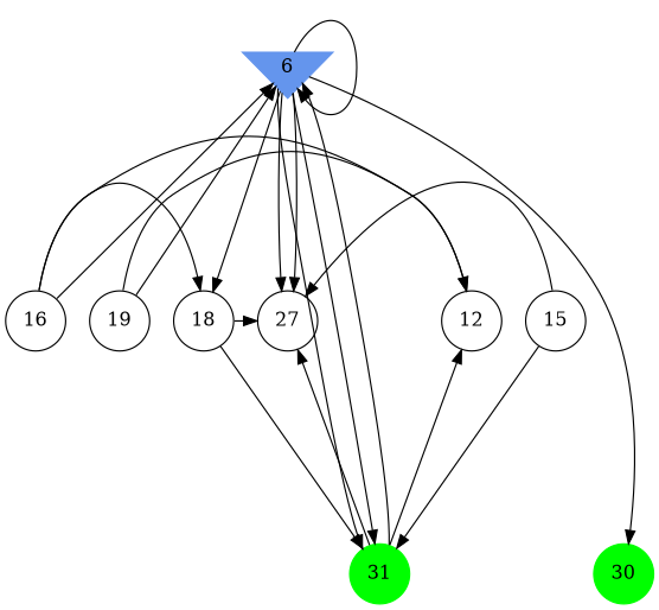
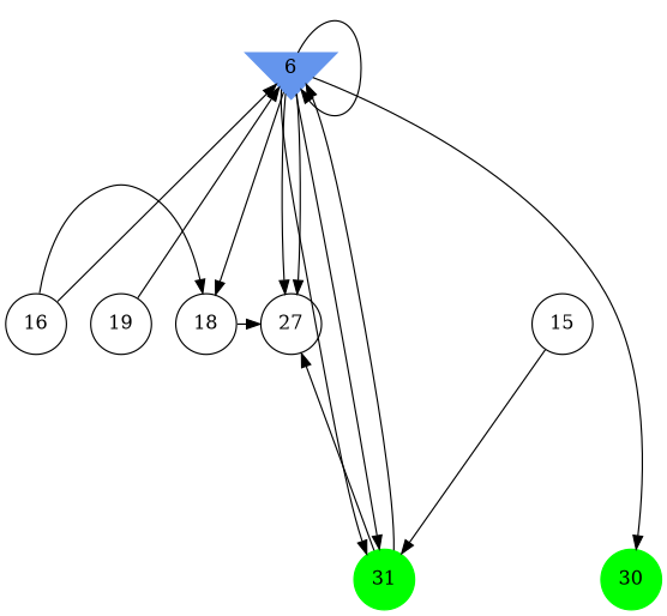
  digraph {
    ranksep=2.0
    node [color=black shape=circle]
    6 [color=cornflowerblue shape=invtriangle style=filled]
-   12
    15
    16
    18
    19
    27
    30 [color=green style=filled]
    31 [color=green style=filled]
    subgraph sub_1 {
      rank=same
      6
    }
    subgraph sub_2 {
      rank=same
-     12
      15
      16
      18
      19
      27
    }
    subgraph sub_3 {
      rank=same
      30
      31
    }
    6 -> 6
    6 -> 18
    6 -> 27
    6 -> 27
    6 -> 30
    6 -> 31
    6 -> 31
-   15 -> 27
    15 -> 31
    16 -> 6
-   16 -> 12
    16 -> 18
    18 -> 27
-   18 -> 31
    19 -> 6
-   19 -> 12
    31 -> 6
-   31 -> 12
    31 -> 27
  }
